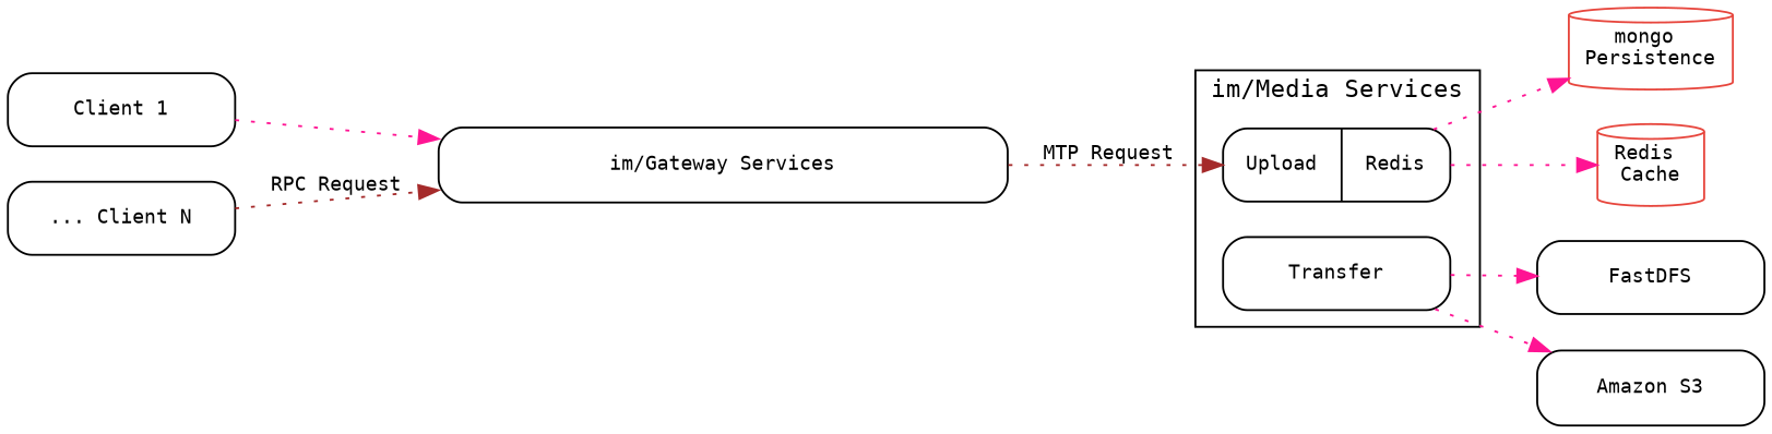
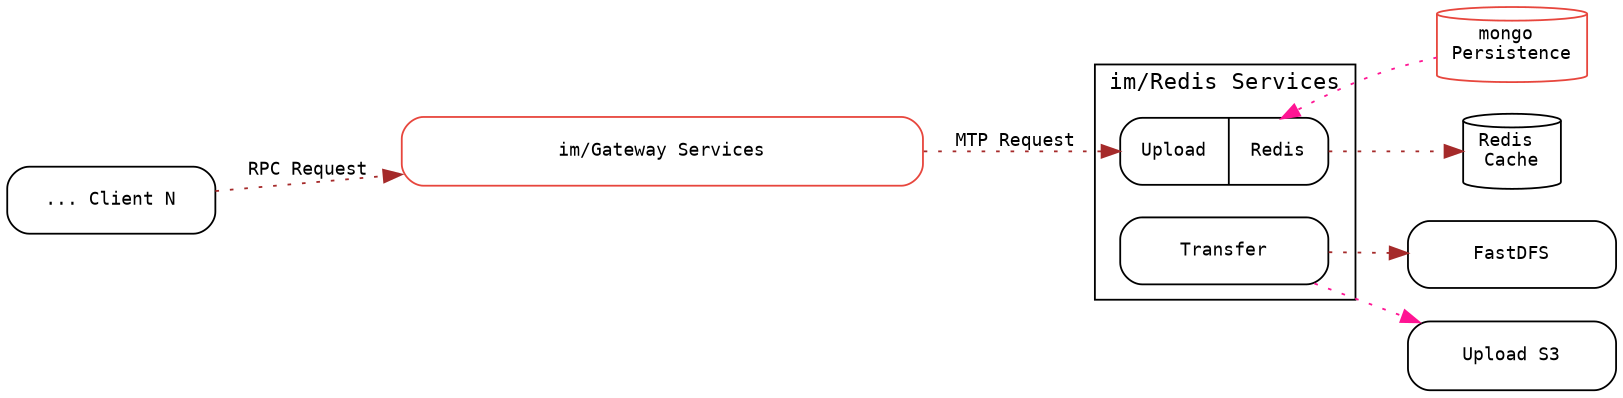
  digraph {
    fontname=Consolas
    fontsize=12
    rankdir=LR
    node [fontname=Consolas fontsize=10 shape=Mrecord]
    edge [color=deeppink fontname=Consolas fontsize=10 style=dotted]
-   n1 [color="#E7463D" label="Redis \nCache" shape=cylinder]
+   n1 [color=black label="Redis \nCache" shape=cylinder]
    n2 [color="#E7463D" label="mongo \nPersistence" shape=cylinder]
    n3 [label="{Upload |Redis }" width=1.6]
    n4 [label=Transfer width=1.6]
    n5 [label=FastDFS width=1.6]
-   n6 [label="Amazon S3" width=1.6]
-   n7 [label="im/Gateway Services" width=4]
-   n8 [label="Client 1" width=1.6]
+   n6 [label="Upload S3" width=1.6]
+   n7 [label="im/Gateway Services" width=4 color="#E7463D"]
    n9 [label="... Client N" width=1.6]
    subgraph sub_1 {
      rank=same
      n1
      n2
    }
    subgraph cluster_2 {
-     label="im/Media Services"
+     label="im/Redis Services"
      subgraph sub_3 {
        label="im/Media Services"
        rank=same
        n3
        n4
      }
    }
-   n3 -> n1
-   n3 -> n2
-   n4 -> n5
+   n3 -> n1 [color=brown]
+   n2 -> n3
+   n4 -> n5 [color=brown]
    n4 -> n6
    n7 -> n3 [color=brown label="MTP Request"]
-   n8 -> n7
    n9 -> n7 [color=brown label="RPC Request"]
  }
